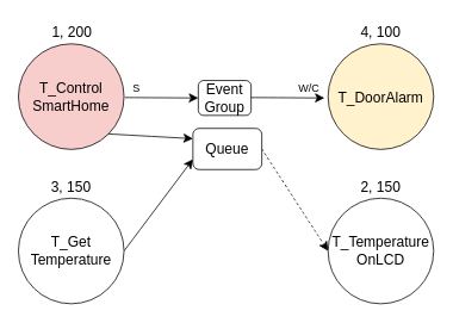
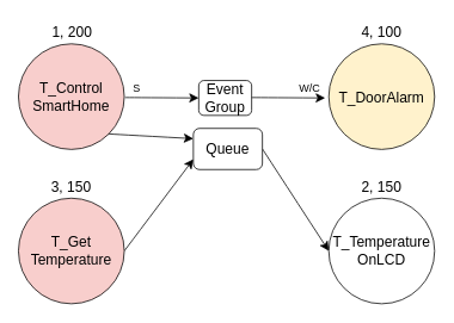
  <mxCell id="0" />
  <mxCell id="1" parent="0" />
  <mxCell id="2" value="T_Control&lt;br&gt;SmartHome" style="ellipse;whiteSpace=wrap;html=1;aspect=fixed;fontSize=16;fillColor=#f8cecc;" parent="1" vertex="1"><mxGeometry x="20" y="48.5" width="118" height="118" as="geometry" /></mxCell>
  <mxCell id="3" value="T_DoorAlarm" style="ellipse;whiteSpace=wrap;html=1;aspect=fixed;fontSize=16;fillColor=#fff2cc;" parent="1" vertex="1"><mxGeometry x="366" y="48.5" width="118" height="118" as="geometry" /></mxCell>
  <mxCell id="4" style="edgeStyle=none;curved=1;rounded=0;orthogonalLoop=1;jettySize=auto;html=1;entryX=0;entryY=0.75;entryDx=0;entryDy=0;fontSize=12;startSize=8;endSize=8;exitX=1;exitY=0.5;exitDx=0;exitDy=0;" parent="1" source="5" target="17" edge="1"><mxGeometry relative="1" as="geometry" /></mxCell>
- <mxCell id="5" value="T_Get&lt;br&gt;Temperature" style="ellipse;whiteSpace=wrap;html=1;aspect=fixed;fontSize=16;" parent="1" vertex="1"><mxGeometry x="20" y="221" width="118" height="118" as="geometry" /></mxCell>
+ <mxCell id="5" value="T_Get&lt;br&gt;Temperature" style="ellipse;whiteSpace=wrap;html=1;aspect=fixed;fontSize=16;fillColor=#f8cecc;" parent="1" vertex="1"><mxGeometry x="20" y="221" width="118" height="118" as="geometry" /></mxCell>
  <mxCell id="6" value="T_Temperature OnLCD" style="ellipse;whiteSpace=wrap;html=1;aspect=fixed;fontSize=16;" parent="1" vertex="1"><mxGeometry x="366" y="221" width="118" height="118" as="geometry" /></mxCell>
  <mxCell id="7" value="Event&lt;br&gt;Group" style="rounded=1;whiteSpace=wrap;html=1;fontSize=16;" parent="1" vertex="1"><mxGeometry x="221" y="89.5" width="59" height="39" as="geometry" /></mxCell>
  <mxCell id="8" value="&lt;font style=&quot;font-size: 12px;&quot;&gt;S&lt;/font&gt;" style="text;html=1;strokeColor=none;fillColor=none;align=center;verticalAlign=middle;whiteSpace=wrap;rounded=0;fontSize=16;" parent="1" vertex="1"><mxGeometry x="122" y="81.5" width="60" height="30" as="geometry" /></mxCell>
  <mxCell id="9" value="" style="endArrow=classic;html=1;rounded=0;fontSize=12;startSize=8;endSize=8;curved=1;exitX=1;exitY=0.5;exitDx=0;exitDy=0;" parent="1" edge="1"><mxGeometry width="50" height="50" relative="1" as="geometry"><mxPoint x="280" y="108.5" as="sourcePoint" /><mxPoint x="362" y="109" as="targetPoint" /></mxGeometry></mxCell>
  <mxCell id="10" value="&lt;font style=&quot;font-size: 12px;&quot;&gt;W/C&lt;/font&gt;" style="text;html=1;strokeColor=none;fillColor=none;align=center;verticalAlign=middle;whiteSpace=wrap;rounded=0;fontSize=16;" parent="1" vertex="1"><mxGeometry x="315" y="81.5" width="60" height="30" as="geometry" /></mxCell>
  <mxCell id="11" value="4, 100" style="text;html=1;strokeColor=none;fillColor=none;align=center;verticalAlign=middle;whiteSpace=wrap;rounded=0;fontSize=16;" parent="1" vertex="1"><mxGeometry x="395" y="20" width="60" height="30" as="geometry" /></mxCell>
  <mxCell id="12" value="1, 200" style="text;html=1;strokeColor=none;fillColor=none;align=center;verticalAlign=middle;whiteSpace=wrap;rounded=0;fontSize=16;" parent="1" vertex="1"><mxGeometry x="50" y="20" width="60" height="30" as="geometry" /></mxCell>
  <mxCell id="13" value="3, 150" style="text;html=1;strokeColor=none;fillColor=none;align=center;verticalAlign=middle;whiteSpace=wrap;rounded=0;fontSize=16;" parent="1" vertex="1"><mxGeometry x="49" y="193" width="60" height="30" as="geometry" /></mxCell>
  <mxCell id="14" value="2, 150" style="text;html=1;strokeColor=none;fillColor=none;align=center;verticalAlign=middle;whiteSpace=wrap;rounded=0;fontSize=16;" parent="1" vertex="1"><mxGeometry x="395" y="193" width="60" height="30" as="geometry" /></mxCell>
  <mxCell id="15" value="" style="endArrow=classic;html=1;rounded=0;fontSize=12;startSize=8;endSize=8;curved=1;exitX=1;exitY=0.5;exitDx=0;exitDy=0;" parent="1" edge="1"><mxGeometry width="50" height="50" relative="1" as="geometry"><mxPoint x="139" y="108.5" as="sourcePoint" /><mxPoint x="221" y="109" as="targetPoint" /></mxGeometry></mxCell>
- <mxCell id="16" value="" style="endArrow=classic;html=1;rounded=0;fontSize=12;startSize=8;endSize=8;curved=1;exitX=1;exitY=0.5;exitDx=0;exitDy=0;startArrow=none;entryX=0;entryY=0.5;entryDx=0;entryDy=0;dashed=1;" parent="1" source="17" target="6" edge="1"><mxGeometry width="50" height="50" relative="1" as="geometry"><mxPoint x="219" y="192" as="sourcePoint" /><mxPoint x="269" y="142" as="targetPoint" /></mxGeometry></mxCell>
+ <mxCell id="16" value="" style="endArrow=classic;html=1;rounded=0;fontSize=12;startSize=8;endSize=8;curved=1;exitX=1;exitY=0.5;exitDx=0;exitDy=0;startArrow=none;entryX=0;entryY=0.5;entryDx=0;entryDy=0;" parent="1" source="17" target="6" edge="1"><mxGeometry width="50" height="50" relative="1" as="geometry"><mxPoint x="219" y="192" as="sourcePoint" /><mxPoint x="269" y="142" as="targetPoint" /></mxGeometry></mxCell>
  <mxCell id="17" value="Queue" style="rounded=1;whiteSpace=wrap;html=1;fontSize=16;" parent="1" vertex="1"><mxGeometry x="215" y="143" width="77" height="46" as="geometry" /></mxCell>
  <mxCell id="18" value="" style="endArrow=classic;html=1;rounded=0;fontSize=12;startSize=8;endSize=8;curved=1;exitX=1;exitY=1;exitDx=0;exitDy=0;entryX=0;entryY=0.25;entryDx=0;entryDy=0;" parent="1" source="2" target="17" edge="1"><mxGeometry width="50" height="50" relative="1" as="geometry"><mxPoint x="224" y="165" as="sourcePoint" /><mxPoint x="274" y="115" as="targetPoint" /></mxGeometry></mxCell>
